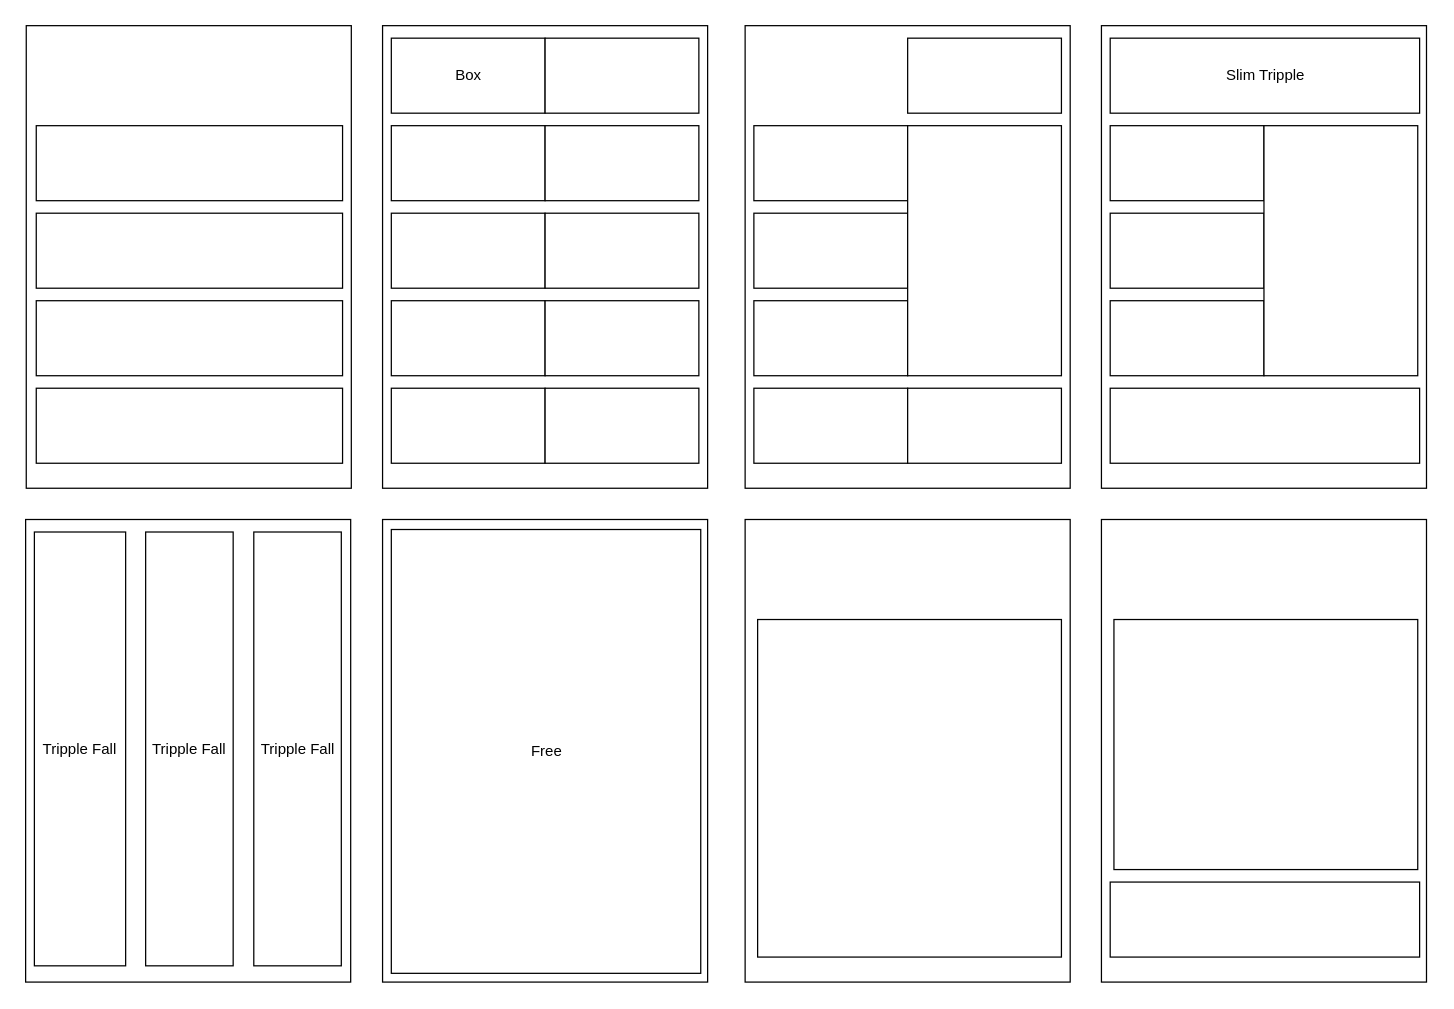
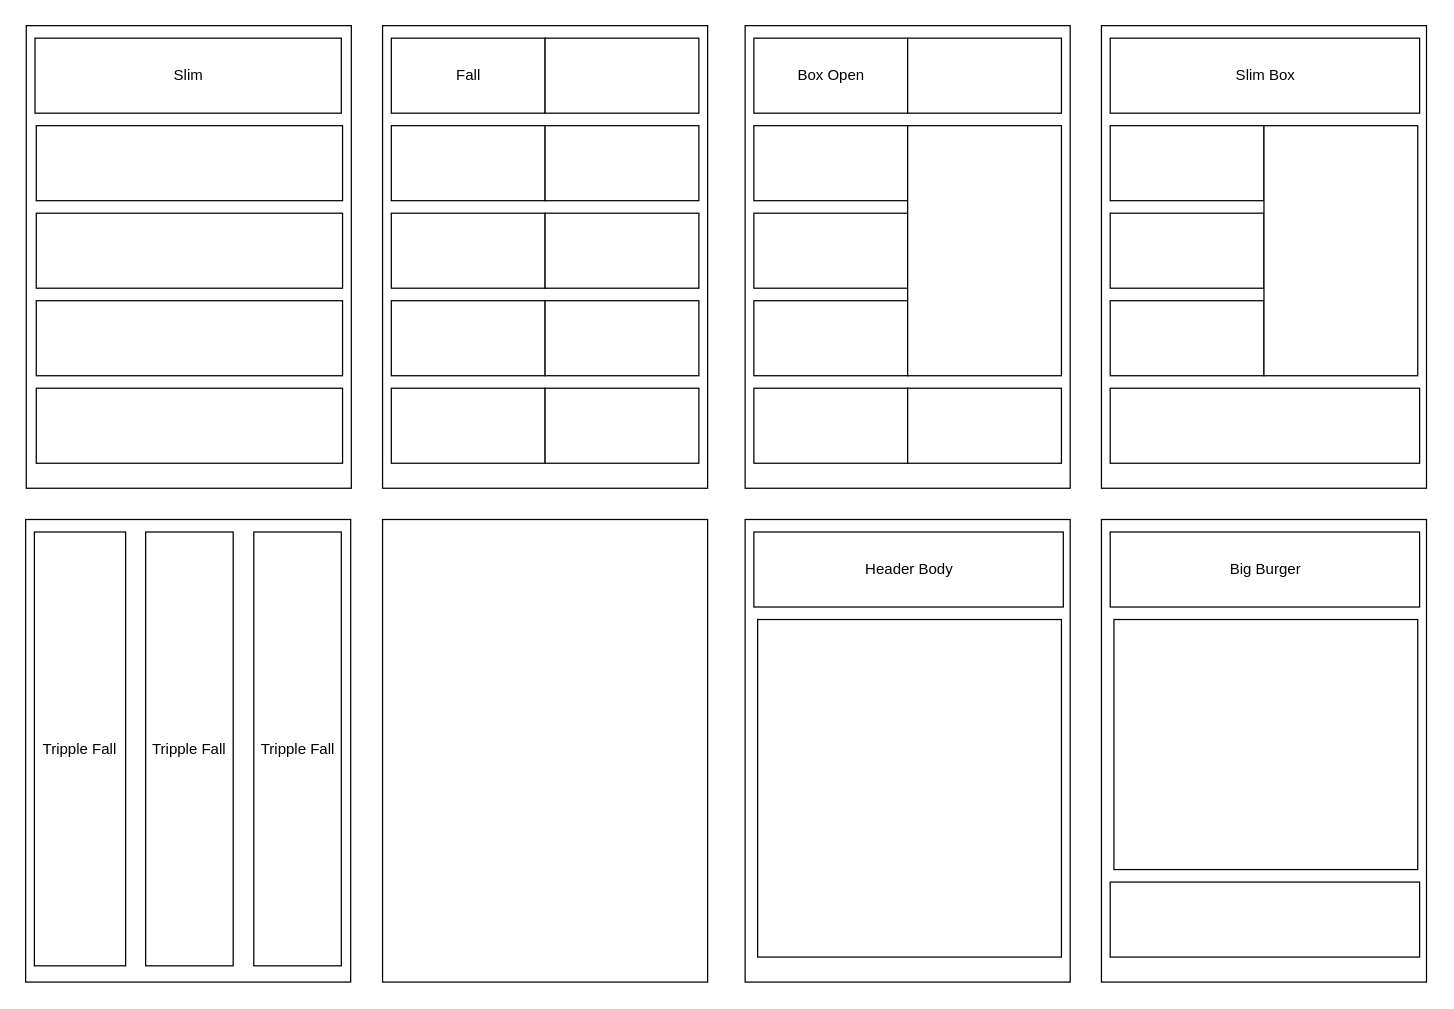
  <mxCell id="0" />
  <mxCell id="1" parent="0" />
  <mxCell id="2" value="" style="rounded=0;whiteSpace=wrap;html=1;" parent="1" vertex="1"><mxGeometry x="20.5" y="20" width="260" height="370" as="geometry" /></mxCell>
+ <mxCell id="3" value="Slim" style="rounded=0;whiteSpace=wrap;html=1;" parent="1" vertex="1"><mxGeometry x="27.5" y="30" width="245" height="60" as="geometry" /></mxCell>
  <mxCell id="4" value="" style="rounded=0;whiteSpace=wrap;html=1;" parent="1" vertex="1"><mxGeometry x="28.5" y="100" width="245" height="60" as="geometry" /></mxCell>
  <mxCell id="5" value="" style="rounded=0;whiteSpace=wrap;html=1;" parent="1" vertex="1"><mxGeometry x="28.5" y="170" width="245" height="60" as="geometry" /></mxCell>
  <mxCell id="6" value="" style="rounded=0;whiteSpace=wrap;html=1;" parent="1" vertex="1"><mxGeometry x="28.5" y="240" width="245" height="60" as="geometry" /></mxCell>
  <mxCell id="7" value="" style="rounded=0;whiteSpace=wrap;html=1;" parent="1" vertex="1"><mxGeometry x="28.5" y="310" width="245" height="60" as="geometry" /></mxCell>
  <mxCell id="8" value="" style="rounded=0;whiteSpace=wrap;html=1;" parent="1" vertex="1"><mxGeometry x="305.5" y="20" width="260" height="370" as="geometry" /></mxCell>
- <mxCell id="9" value="Box" style="rounded=0;whiteSpace=wrap;html=1;" parent="1" vertex="1"><mxGeometry x="312.5" y="30" width="123" height="60" as="geometry" /></mxCell>
+ <mxCell id="9" value="Fall" style="rounded=0;whiteSpace=wrap;html=1;" parent="1" vertex="1"><mxGeometry x="312.5" y="30" width="123" height="60" as="geometry" /></mxCell>
  <mxCell id="10" value="" style="rounded=0;whiteSpace=wrap;html=1;" parent="1" vertex="1"><mxGeometry x="435.5" y="30" width="123" height="60" as="geometry" /></mxCell>
  <mxCell id="11" value="" style="rounded=0;whiteSpace=wrap;html=1;" parent="1" vertex="1"><mxGeometry x="312.5" y="100" width="123" height="60" as="geometry" /></mxCell>
  <mxCell id="12" value="" style="rounded=0;whiteSpace=wrap;html=1;" parent="1" vertex="1"><mxGeometry x="435.5" y="100" width="123" height="60" as="geometry" /></mxCell>
  <mxCell id="13" value="" style="rounded=0;whiteSpace=wrap;html=1;" parent="1" vertex="1"><mxGeometry x="312.5" y="170" width="123" height="60" as="geometry" /></mxCell>
  <mxCell id="14" value="" style="rounded=0;whiteSpace=wrap;html=1;" parent="1" vertex="1"><mxGeometry x="435.5" y="170" width="123" height="60" as="geometry" /></mxCell>
  <mxCell id="15" value="" style="rounded=0;whiteSpace=wrap;html=1;" parent="1" vertex="1"><mxGeometry x="312.5" y="240" width="123" height="60" as="geometry" /></mxCell>
  <mxCell id="16" value="" style="rounded=0;whiteSpace=wrap;html=1;" parent="1" vertex="1"><mxGeometry x="435.5" y="240" width="123" height="60" as="geometry" /></mxCell>
  <mxCell id="17" value="" style="rounded=0;whiteSpace=wrap;html=1;" parent="1" vertex="1"><mxGeometry x="312.5" y="310" width="123" height="60" as="geometry" /></mxCell>
  <mxCell id="18" value="" style="rounded=0;whiteSpace=wrap;html=1;" parent="1" vertex="1"><mxGeometry x="435.5" y="310" width="123" height="60" as="geometry" /></mxCell>
  <mxCell id="19" value="" style="rounded=0;whiteSpace=wrap;html=1;" parent="1" vertex="1"><mxGeometry x="595.5" y="20" width="260" height="370" as="geometry" /></mxCell>
+ <mxCell id="20" value="Box Open" style="rounded=0;whiteSpace=wrap;html=1;" parent="1" vertex="1"><mxGeometry x="602.5" y="30" width="123" height="60" as="geometry" /></mxCell>
  <mxCell id="21" value="" style="rounded=0;whiteSpace=wrap;html=1;" parent="1" vertex="1"><mxGeometry x="725.5" y="30" width="123" height="60" as="geometry" /></mxCell>
  <mxCell id="22" value="" style="rounded=0;whiteSpace=wrap;html=1;" parent="1" vertex="1"><mxGeometry x="602.5" y="100" width="123" height="60" as="geometry" /></mxCell>
  <mxCell id="23" value="" style="rounded=0;whiteSpace=wrap;html=1;" parent="1" vertex="1"><mxGeometry x="602.5" y="170" width="123" height="60" as="geometry" /></mxCell>
  <mxCell id="24" value="" style="rounded=0;whiteSpace=wrap;html=1;" parent="1" vertex="1"><mxGeometry x="602.5" y="240" width="123" height="60" as="geometry" /></mxCell>
  <mxCell id="25" value="" style="rounded=0;whiteSpace=wrap;html=1;" parent="1" vertex="1"><mxGeometry x="725.5" y="100" width="123" height="200" as="geometry" /></mxCell>
  <mxCell id="26" value="" style="rounded=0;whiteSpace=wrap;html=1;" parent="1" vertex="1"><mxGeometry x="602.5" y="310" width="123" height="60" as="geometry" /></mxCell>
  <mxCell id="27" value="" style="rounded=0;whiteSpace=wrap;html=1;" parent="1" vertex="1"><mxGeometry x="725.5" y="310" width="123" height="60" as="geometry" /></mxCell>
  <mxCell id="28" value="" style="rounded=0;whiteSpace=wrap;html=1;" parent="1" vertex="1"><mxGeometry x="20" y="415" width="260" height="370" as="geometry" /></mxCell>
  <mxCell id="29" value="Tripple Fall" style="rounded=0;whiteSpace=wrap;html=1;" parent="1" vertex="1"><mxGeometry x="27" y="425" width="73" height="347" as="geometry" /></mxCell>
  <mxCell id="30" value="" style="rounded=0;whiteSpace=wrap;html=1;" parent="1" vertex="1"><mxGeometry x="595.5" y="415" width="260" height="370" as="geometry" /></mxCell>
+ <mxCell id="31" value="Header Body" style="rounded=0;whiteSpace=wrap;html=1;" parent="1" vertex="1"><mxGeometry x="602.5" y="425" width="247.5" height="60" as="geometry" /></mxCell>
  <mxCell id="32" value="" style="rounded=0;whiteSpace=wrap;html=1;" parent="1" vertex="1"><mxGeometry x="605.5" y="495" width="243" height="270" as="geometry" /></mxCell>
  <mxCell id="33" value="" style="rounded=0;whiteSpace=wrap;html=1;" parent="1" vertex="1"><mxGeometry x="880.5" y="20" width="260" height="370" as="geometry" /></mxCell>
- <mxCell id="34" value="Slim Tripple" style="rounded=0;whiteSpace=wrap;html=1;" parent="1" vertex="1"><mxGeometry x="887.5" y="30" width="247.5" height="60" as="geometry" /></mxCell>
+ <mxCell id="34" value="Slim Box" style="rounded=0;whiteSpace=wrap;html=1;" parent="1" vertex="1"><mxGeometry x="887.5" y="30" width="247.5" height="60" as="geometry" /></mxCell>
  <mxCell id="35" value="" style="rounded=0;whiteSpace=wrap;html=1;" parent="1" vertex="1"><mxGeometry x="887.5" y="100" width="123" height="60" as="geometry" /></mxCell>
  <mxCell id="36" value="" style="rounded=0;whiteSpace=wrap;html=1;" parent="1" vertex="1"><mxGeometry x="887.5" y="170" width="123" height="60" as="geometry" /></mxCell>
  <mxCell id="37" value="" style="rounded=0;whiteSpace=wrap;html=1;" parent="1" vertex="1"><mxGeometry x="887.5" y="240" width="123" height="60" as="geometry" /></mxCell>
  <mxCell id="38" value="" style="rounded=0;whiteSpace=wrap;html=1;" parent="1" vertex="1"><mxGeometry x="1010.5" y="100" width="123" height="200" as="geometry" /></mxCell>
  <mxCell id="39" value="" style="rounded=0;whiteSpace=wrap;html=1;" parent="1" vertex="1"><mxGeometry x="887.5" y="310" width="247.5" height="60" as="geometry" /></mxCell>
  <mxCell id="40" value="" style="rounded=0;whiteSpace=wrap;html=1;" parent="1" vertex="1"><mxGeometry x="880.5" y="415" width="260" height="370" as="geometry" /></mxCell>
+ <mxCell id="41" value="Big Burger" style="rounded=0;whiteSpace=wrap;html=1;" parent="1" vertex="1"><mxGeometry x="887.5" y="425" width="247.5" height="60" as="geometry" /></mxCell>
  <mxCell id="42" value="" style="rounded=0;whiteSpace=wrap;html=1;" parent="1" vertex="1"><mxGeometry x="890.5" y="495" width="243" height="200" as="geometry" /></mxCell>
  <mxCell id="43" value="" style="rounded=0;whiteSpace=wrap;html=1;" parent="1" vertex="1"><mxGeometry x="887.5" y="705" width="247.5" height="60" as="geometry" /></mxCell>
  <mxCell id="44" value="" style="rounded=0;whiteSpace=wrap;html=1;" parent="1" vertex="1"><mxGeometry x="305.5" y="415" width="260" height="370" as="geometry" /></mxCell>
- <mxCell id="45" value="Free" style="rounded=0;whiteSpace=wrap;html=1;" parent="1" vertex="1"><mxGeometry x="312.5" y="423" width="247.5" height="355" as="geometry" /></mxCell>
  <mxCell id="46" value="Tripple Fall" style="rounded=0;whiteSpace=wrap;html=1;" parent="1" vertex="1"><mxGeometry x="116" y="425" width="70" height="347" as="geometry" /></mxCell>
  <mxCell id="47" value="Tripple Fall" style="rounded=0;whiteSpace=wrap;html=1;" parent="1" vertex="1"><mxGeometry x="202.5" y="425" width="70" height="347" as="geometry" /></mxCell>
